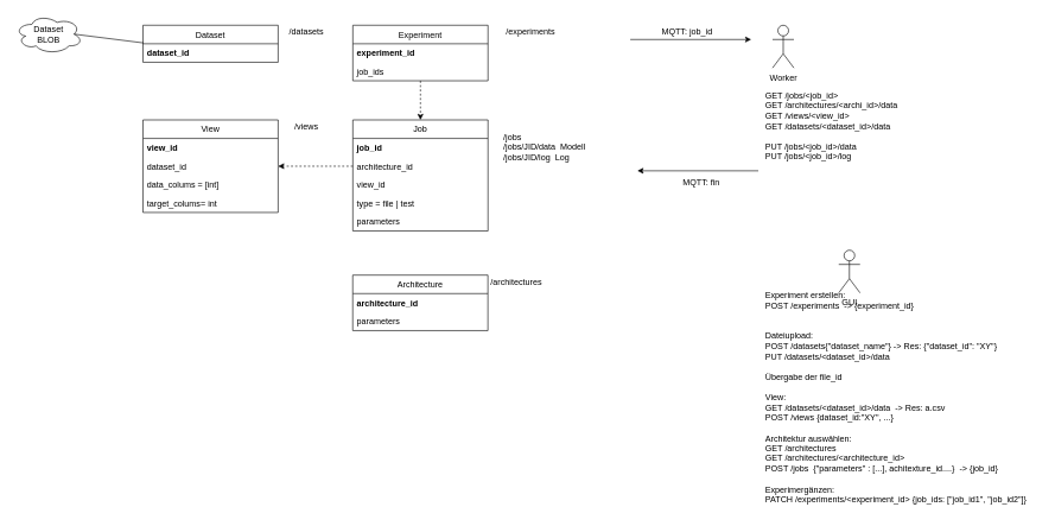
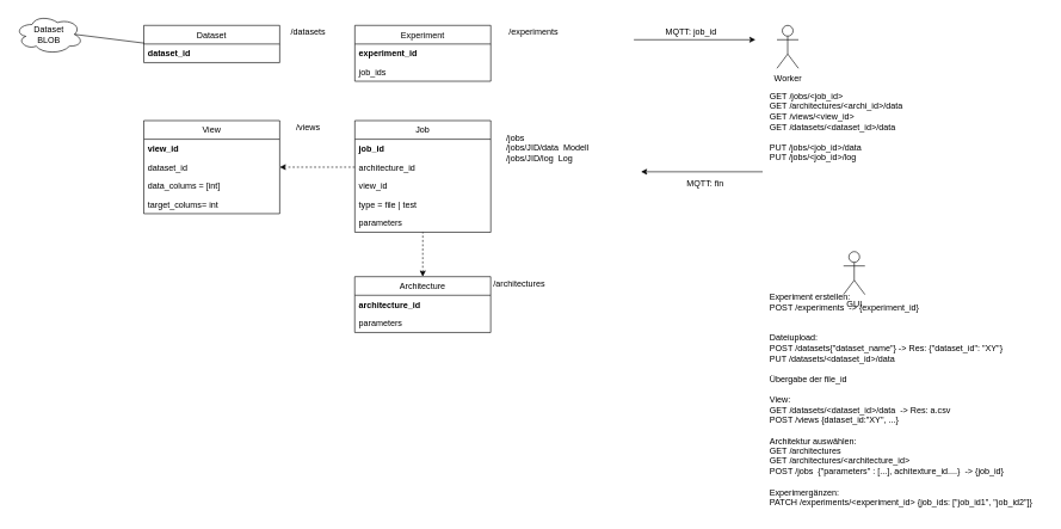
  <mxCell id="0" />
  <mxCell id="1" parent="0" />
  <mxCell id="2" value="" style="group" parent="1" vertex="1" connectable="0"><mxGeometry x="495" y="168" width="360" height="130" as="geometry" /></mxCell>
  <mxCell id="3" value="Job" style="swimlane;fontStyle=0;childLayout=stackLayout;horizontal=1;startSize=26;fillColor=none;horizontalStack=0;resizeParent=1;resizeParentMax=0;resizeLast=0;collapsible=1;marginBottom=0;" parent="2" vertex="1"><mxGeometry width="190" height="156" as="geometry" /></mxCell>
  <mxCell id="4" value="job_id" style="text;strokeColor=none;fillColor=none;align=left;verticalAlign=top;spacingLeft=4;spacingRight=4;overflow=hidden;rotatable=0;points=[[0,0.5],[1,0.5]];portConstraint=eastwest;fontStyle=1" parent="3" vertex="1"><mxGeometry y="26" width="190" height="26" as="geometry" /></mxCell>
  <mxCell id="5" value="architecture_id" style="text;strokeColor=none;fillColor=none;align=left;verticalAlign=top;spacingLeft=4;spacingRight=4;overflow=hidden;rotatable=0;points=[[0,0.5],[1,0.5]];portConstraint=eastwest;" parent="3" vertex="1"><mxGeometry y="52" width="190" height="26" as="geometry" /></mxCell>
  <mxCell id="6" value="view_id" style="text;strokeColor=none;fillColor=none;align=left;verticalAlign=top;spacingLeft=4;spacingRight=4;overflow=hidden;rotatable=0;points=[[0,0.5],[1,0.5]];portConstraint=eastwest;" parent="3" vertex="1"><mxGeometry y="78" width="190" height="26" as="geometry" /></mxCell>
  <mxCell id="7" value="type = file | test" style="text;strokeColor=none;fillColor=none;align=left;verticalAlign=top;spacingLeft=4;spacingRight=4;overflow=hidden;rotatable=0;points=[[0,0.5],[1,0.5]];portConstraint=eastwest;" parent="3" vertex="1"><mxGeometry y="104" width="190" height="26" as="geometry" /></mxCell>
  <mxCell id="8" value="parameters" style="text;strokeColor=none;fillColor=none;align=left;verticalAlign=top;spacingLeft=4;spacingRight=4;overflow=hidden;rotatable=0;points=[[0,0.5],[1,0.5]];portConstraint=eastwest;" parent="3" vertex="1"><mxGeometry y="130" width="190" height="26" as="geometry" /></mxCell>
  <mxCell id="9" value="&lt;div&gt;/jobs&lt;/div&gt;&lt;div&gt;&lt;div&gt;/jobs/JID/data&amp;nbsp; Modell&lt;/div&gt;&lt;div&gt;/jobs/JID/log&amp;nbsp; Log&lt;br&gt;&lt;/div&gt;&lt;/div&gt;" style="text;html=1;strokeColor=none;fillColor=none;align=left;verticalAlign=middle;whiteSpace=wrap;rounded=0;" parent="2" vertex="1"><mxGeometry x="210" y="29" width="150" height="20" as="geometry" /></mxCell>
  <mxCell id="10" value="" style="group" parent="1" vertex="1" connectable="0"><mxGeometry x="495" y="45" width="250" height="130" as="geometry" /></mxCell>
  <mxCell id="11" value="Experiment" style="swimlane;fontStyle=0;childLayout=stackLayout;horizontal=1;startSize=26;fillColor=none;horizontalStack=0;resizeParent=1;resizeParentMax=0;resizeLast=0;collapsible=1;marginBottom=0;" parent="10" vertex="1"><mxGeometry y="-10" width="190" height="78" as="geometry" /></mxCell>
  <mxCell id="12" value="experiment_id" style="text;strokeColor=none;fillColor=none;align=left;verticalAlign=top;spacingLeft=4;spacingRight=4;overflow=hidden;rotatable=0;points=[[0,0.5],[1,0.5]];portConstraint=eastwest;fontStyle=1" parent="11" vertex="1"><mxGeometry y="26" width="190" height="26" as="geometry" /></mxCell>
  <mxCell id="13" value="job_ids" style="text;strokeColor=none;fillColor=none;align=left;verticalAlign=top;spacingLeft=4;spacingRight=4;overflow=hidden;rotatable=0;points=[[0,0.5],[1,0.5]];portConstraint=eastwest;" parent="11" vertex="1"><mxGeometry y="52" width="190" height="26" as="geometry" /></mxCell>
  <mxCell id="14" value="/experiments" style="text;html=1;strokeColor=none;fillColor=none;align=center;verticalAlign=middle;whiteSpace=wrap;rounded=0;" parent="1" vertex="1"><mxGeometry x="725" y="35" width="40" height="20" as="geometry" /></mxCell>
- <mxCell id="15" style="edgeStyle=orthogonalEdgeStyle;rounded=0;orthogonalLoop=1;jettySize=auto;html=1;dashed=1;" parent="1" source="11" target="3" edge="1"><mxGeometry relative="1" as="geometry" /></mxCell>
  <mxCell id="16" value="" style="group" parent="1" vertex="1" connectable="0"><mxGeometry x="200" y="145" width="250" height="130" as="geometry" /></mxCell>
  <mxCell id="17" value="" style="group" parent="16" vertex="1" connectable="0"><mxGeometry y="23" width="250" height="52" as="geometry" /></mxCell>
  <mxCell id="18" value="View" style="swimlane;fontStyle=0;childLayout=stackLayout;horizontal=1;startSize=26;fillColor=none;horizontalStack=0;resizeParent=1;resizeParentMax=0;resizeLast=0;collapsible=1;marginBottom=0;" parent="17" vertex="1"><mxGeometry width="190" height="130" as="geometry" /></mxCell>
  <mxCell id="19" value="view_id" style="text;strokeColor=none;fillColor=none;align=left;verticalAlign=top;spacingLeft=4;spacingRight=4;overflow=hidden;rotatable=0;points=[[0,0.5],[1,0.5]];portConstraint=eastwest;fontStyle=1" parent="18" vertex="1"><mxGeometry y="26" width="190" height="26" as="geometry" /></mxCell>
  <mxCell id="20" value="dataset_id" style="text;strokeColor=none;fillColor=none;align=left;verticalAlign=top;spacingLeft=4;spacingRight=4;overflow=hidden;rotatable=0;points=[[0,0.5],[1,0.5]];portConstraint=eastwest;" parent="18" vertex="1"><mxGeometry y="52" width="190" height="26" as="geometry" /></mxCell>
  <mxCell id="21" value="data_colums = [int]" style="text;strokeColor=none;fillColor=none;align=left;verticalAlign=top;spacingLeft=4;spacingRight=4;overflow=hidden;rotatable=0;points=[[0,0.5],[1,0.5]];portConstraint=eastwest;" parent="18" vertex="1"><mxGeometry y="78" width="190" height="26" as="geometry" /></mxCell>
  <mxCell id="22" value="target_colums= int" style="text;strokeColor=none;fillColor=none;align=left;verticalAlign=top;spacingLeft=4;spacingRight=4;overflow=hidden;rotatable=0;points=[[0,0.5],[1,0.5]];portConstraint=eastwest;" parent="18" vertex="1"><mxGeometry y="104" width="190" height="26" as="geometry" /></mxCell>
  <mxCell id="23" value="/views" style="text;html=1;strokeColor=none;fillColor=none;align=center;verticalAlign=middle;whiteSpace=wrap;rounded=0;" parent="17" vertex="1"><mxGeometry x="210" width="40" height="20" as="geometry" /></mxCell>
  <mxCell id="24" value="Dataset&lt;br&gt;BLOB" style="ellipse;shape=cloud;whiteSpace=wrap;html=1;" parent="1" vertex="1"><mxGeometry x="20" y="20" width="95" height="55" as="geometry" /></mxCell>
  <mxCell id="25" value="" style="group" parent="1" vertex="1" connectable="0"><mxGeometry x="200" y="35" width="250" height="52" as="geometry" /></mxCell>
  <mxCell id="26" value="Dataset" style="swimlane;fontStyle=0;childLayout=stackLayout;horizontal=1;startSize=26;fillColor=none;horizontalStack=0;resizeParent=1;resizeParentMax=0;resizeLast=0;collapsible=1;marginBottom=0;" parent="25" vertex="1"><mxGeometry width="190" height="52" as="geometry" /></mxCell>
  <mxCell id="27" value="dataset_id" style="text;strokeColor=none;fillColor=none;align=left;verticalAlign=top;spacingLeft=4;spacingRight=4;overflow=hidden;rotatable=0;points=[[0,0.5],[1,0.5]];portConstraint=eastwest;fontStyle=1" parent="26" vertex="1"><mxGeometry y="26" width="190" height="26" as="geometry" /></mxCell>
  <mxCell id="28" value="/datasets" style="text;html=1;strokeColor=none;fillColor=none;align=center;verticalAlign=middle;whiteSpace=wrap;rounded=0;" parent="25" vertex="1"><mxGeometry x="210" width="40" height="20" as="geometry" /></mxCell>
  <mxCell id="29" value="" style="endArrow=none;html=1;entryX=0.005;entryY=-0.044;entryDx=0;entryDy=0;entryPerimeter=0;exitX=0.875;exitY=0.5;exitDx=0;exitDy=0;exitPerimeter=0;" parent="1" source="24" target="27" edge="1"><mxGeometry width="50" height="50" relative="1" as="geometry"><mxPoint x="140" y="85" as="sourcePoint" /><mxPoint x="190" y="35" as="targetPoint" /></mxGeometry></mxCell>
  <mxCell id="30" style="edgeStyle=orthogonalEdgeStyle;rounded=0;orthogonalLoop=1;jettySize=auto;html=1;entryX=1;entryY=0.5;entryDx=0;entryDy=0;dashed=1;" parent="1" source="5" target="18" edge="1"><mxGeometry relative="1" as="geometry"><Array as="points" /></mxGeometry></mxCell>
  <mxCell id="31" value="" style="group" parent="1" vertex="1" connectable="0"><mxGeometry x="494.857" y="386" width="250" height="52" as="geometry" /></mxCell>
  <mxCell id="32" value="Architecture" style="swimlane;fontStyle=0;childLayout=stackLayout;horizontal=1;startSize=26;fillColor=none;horizontalStack=0;resizeParent=1;resizeParentMax=0;resizeLast=0;collapsible=1;marginBottom=0;" parent="31" vertex="1"><mxGeometry width="190" height="78" as="geometry" /></mxCell>
  <mxCell id="33" value="architecture_id" style="text;strokeColor=none;fillColor=none;align=left;verticalAlign=top;spacingLeft=4;spacingRight=4;overflow=hidden;rotatable=0;points=[[0,0.5],[1,0.5]];portConstraint=eastwest;fontStyle=1" parent="32" vertex="1"><mxGeometry y="26" width="190" height="26" as="geometry" /></mxCell>
  <mxCell id="34" value="parameters" style="text;strokeColor=none;fillColor=none;align=left;verticalAlign=top;spacingLeft=4;spacingRight=4;overflow=hidden;rotatable=0;points=[[0,0.5],[1,0.5]];portConstraint=eastwest;" parent="32" vertex="1"><mxGeometry y="52" width="190" height="26" as="geometry" /></mxCell>
  <mxCell id="35" value="&lt;div&gt;/architectures&lt;/div&gt;" style="text;html=1;strokeColor=none;fillColor=none;align=center;verticalAlign=middle;whiteSpace=wrap;rounded=0;" parent="31" vertex="1"><mxGeometry x="210" width="40" height="20" as="geometry" /></mxCell>
  <mxCell id="36" value="Worker" style="shape=umlActor;verticalLabelPosition=bottom;labelBackgroundColor=#ffffff;verticalAlign=top;html=1;outlineConnect=0;" parent="1" vertex="1"><mxGeometry x="1085" y="35" width="30" height="60" as="geometry" /></mxCell>
  <mxCell id="37" value="MQTT: job_id" style="text;html=1;strokeColor=none;fillColor=none;align=center;verticalAlign=middle;whiteSpace=wrap;rounded=0;" parent="1" vertex="1"><mxGeometry x="925" y="35" width="80" height="20" as="geometry" /></mxCell>
  <mxCell id="38" value="" style="endArrow=classic;html=1;" parent="1" edge="1"><mxGeometry width="50" height="50" relative="1" as="geometry"><mxPoint x="885" y="55" as="sourcePoint" /><mxPoint x="1055" y="55" as="targetPoint" /></mxGeometry></mxCell>
  <mxCell id="39" value="MQTT: fin" style="text;html=1;strokeColor=none;fillColor=none;align=center;verticalAlign=middle;whiteSpace=wrap;rounded=0;" parent="1" vertex="1"><mxGeometry x="945" y="246" width="80" height="20" as="geometry" /></mxCell>
  <mxCell id="40" value="" style="endArrow=none;html=1;startArrow=classic;startFill=1;endFill=0;" parent="1" edge="1"><mxGeometry width="50" height="50" relative="1" as="geometry"><mxPoint x="895" y="239.5" as="sourcePoint" /><mxPoint x="1065" y="239.5" as="targetPoint" /></mxGeometry></mxCell>
  <mxCell id="41" value="GUI" style="shape=umlActor;verticalLabelPosition=bottom;labelBackgroundColor=#ffffff;verticalAlign=top;html=1;outlineConnect=0;" parent="1" vertex="1"><mxGeometry x="1178" y="351" width="30" height="60" as="geometry" /></mxCell>
  <mxCell id="42" value="&lt;div&gt;&lt;br&gt;&lt;/div&gt;&lt;div&gt;Experiment erstellen:&lt;br&gt;POST /experiments&amp;nbsp; -&amp;gt; {experiment_id}&lt;br&gt;&lt;/div&gt;&lt;div&gt;&lt;br&gt;&lt;/div&gt;&lt;div&gt;&lt;br&gt;&lt;/div&gt;&lt;div&gt;Dateiupload:&lt;/div&gt;&lt;div&gt;POST /datasets{&quot;dataset_name&quot;} -&amp;gt; Res: {&quot;dataset_id&quot;: &quot;XY&quot;}&lt;br&gt;PUT /datasets/&amp;lt;dataset_id&amp;gt;/data&lt;/div&gt;&lt;div&gt;&lt;br&gt;&lt;/div&gt;&lt;div&gt;Übergabe der file_id&lt;/div&gt;&lt;div&gt;&lt;br&gt;&lt;/div&gt;&lt;div&gt;View:&lt;/div&gt;&lt;div&gt;GET /datasets/&amp;lt;dataset_id&amp;gt;/data&amp;nbsp; -&amp;gt; Res: a.csv&lt;/div&gt;&lt;div&gt;POST /views {dataset_id:&quot;XY&quot;, ...}&lt;br&gt;&lt;br&gt;Architektur auswählen:&lt;br&gt;GET /architectures&lt;br&gt;GET /architectures/&amp;lt;architecture_id&amp;gt;&lt;/div&gt;&lt;div&gt;POST /jobs&amp;nbsp; {&quot;parameters&quot; : [...], achitexture_id....}&amp;nbsp; -&amp;gt; {job_id}&lt;/div&gt;&lt;div&gt;&lt;br&gt;&lt;/div&gt;&lt;div&gt;Experimergänzen:&lt;br&gt;PATCH /experiments/&amp;lt;experiment_id&amp;gt; {job_ids: [&quot;job_id1&quot;, &quot;job_id2&quot;]}&lt;br&gt;&lt;br&gt;&lt;/div&gt;&lt;div&gt;&lt;br&gt;&lt;/div&gt;" style="text;html=1;strokeColor=none;fillColor=none;align=left;verticalAlign=middle;whiteSpace=wrap;rounded=0;" parent="1" vertex="1"><mxGeometry x="1073" y="555" width="387" height="20" as="geometry" /></mxCell>
  <mxCell id="43" value="&lt;div&gt;GET /jobs/&amp;lt;job_id&amp;gt;&lt;/div&gt;&lt;div&gt;GET /architectures/&amp;lt;archi_id&amp;gt;/data&lt;/div&gt;&lt;div&gt;GET /views/&amp;lt;view_id&amp;gt;&lt;/div&gt;&lt;div&gt;GET /datasets/&amp;lt;dataset_id&amp;gt;/data&lt;/div&gt;&lt;div&gt;&lt;br&gt;&lt;/div&gt;&lt;div&gt;PUT /jobs/&amp;lt;job_id&amp;gt;/data&lt;/div&gt;&lt;div&gt;PUT /jobs/&amp;lt;job_id&amp;gt;/log&lt;/div&gt;&lt;div&gt;&lt;br&gt;&lt;/div&gt;&lt;div&gt;&lt;br&gt;&lt;/div&gt;&lt;div&gt;&lt;br&gt;&lt;/div&gt;" style="text;html=1;resizable=0;points=[];autosize=1;align=left;verticalAlign=top;spacingTop=-4;" parent="1" vertex="1"><mxGeometry x="1073" y="124" width="200" height="140" as="geometry" /></mxCell>
+ <mxCell id="44" style="edgeStyle=orthogonalEdgeStyle;rounded=0;orthogonalLoop=1;jettySize=auto;html=1;entryX=0.5;entryY=1;entryDx=0;entryDy=0;dashed=1;endArrow=none;endFill=0;startArrow=classic;startFill=1;" edge="1" parent="1" source="32" target="3"><mxGeometry relative="1" as="geometry" /></mxCell>
